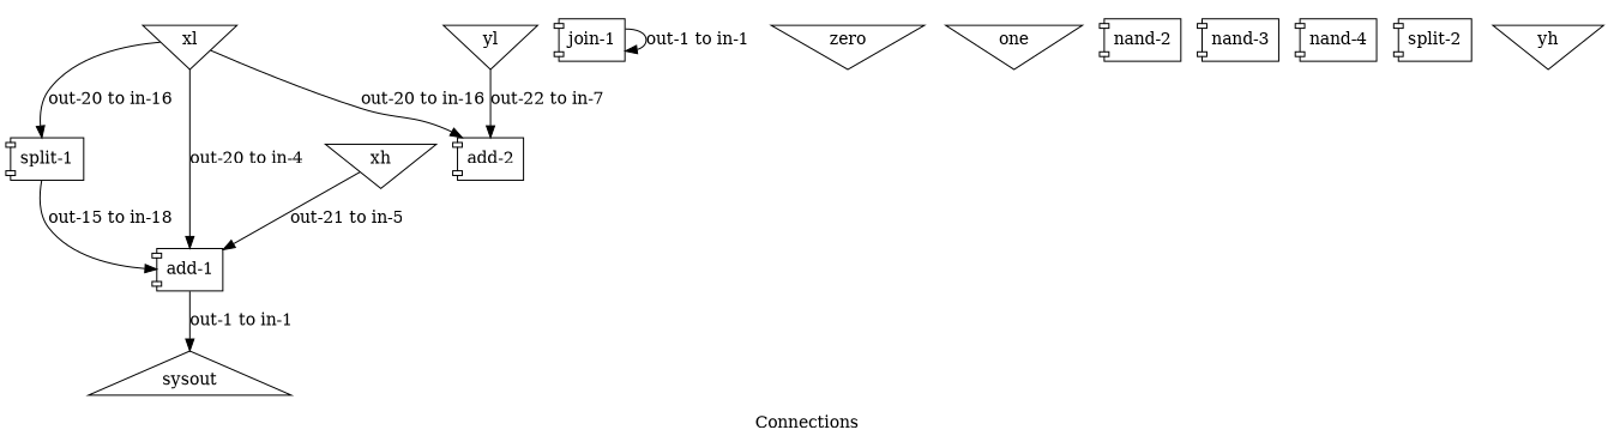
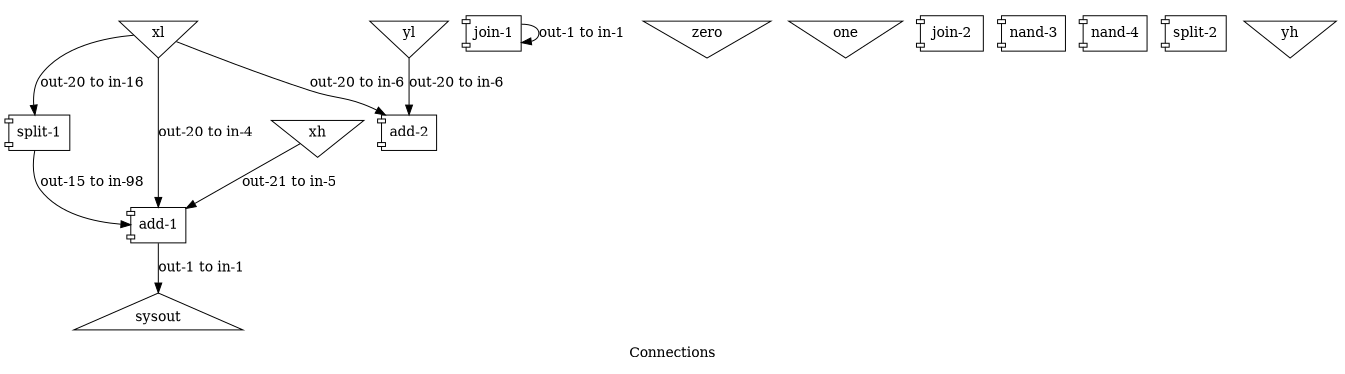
  digraph {
    label=Connections
    node [shape=component]
    edge [color=black]
    sysout [height=0.69444 shape=triangle width=2.3889]
    "join-1" [height=0.5 width=0.77778]
    "add-1" [height=0.5 width=0.77778]
    "add-2" [height=0.5 width=0.77778]
    zero [height=0.69444 shape=invtriangle width=1.8056]
    one [height=0.69444 shape=invtriangle width=1.6111]
-   "nand-2" [height=0.5 width=0.88889]
+   "nand-2" [height=0.5 width=0.88889 label="join-2"]
    "nand-3" [height=0.5 width=0.88889]
    "nand-4" [height=0.5 width=0.88889]
    "split-1" [height=0.5 width=0.80556]
    "split-2" [height=0.5 width=0.80556]
    xl [height=0.69444 shape=invtriangle width=1.1111]
    xh [height=0.69444 shape=invtriangle width=1.3056]
    yl [height=0.69444 shape=invtriangle width=1.1111]
    yh [height=0.69444 shape=invtriangle width=1.3056]
    "join-1" -> "join-1" [label="out-1 to in-1"]
    "add-1" -> sysout [label="out-1 to in-1"]
-   "split-1" -> "add-1" [label="out-15 to in-18"]
+   "split-1" -> "add-1" [label="out-15 to in-98"]
    xl -> "add-1" [label="out-20 to in-4"]
-   xl -> "add-2" [label="out-20 to in-16"]
+   xl -> "add-2" [label="out-20 to in-6"]
    xl -> "split-1" [label="out-20 to in-16"]
    xh -> "add-1" [label="out-21 to in-5"]
-   yl -> "add-2" [label="out-22 to in-7"]
+   yl -> "add-2" [label="out-20 to in-6"]
  }
